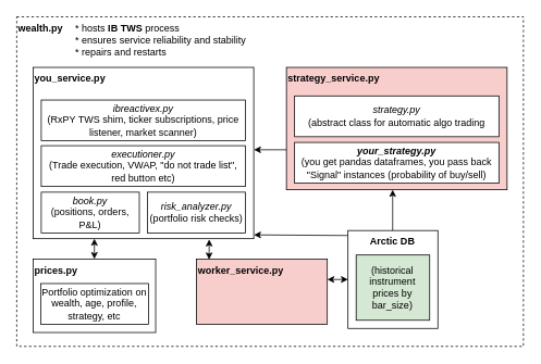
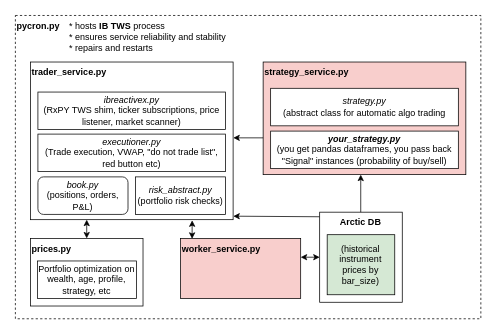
  <mxCell id="0" />
  <mxCell id="1" parent="0" />
- <mxCell id="2" value="&lt;b&gt;wealth.py&lt;/b&gt;" style="rounded=0;whiteSpace=wrap;html=1;align=left;verticalAlign=top;strokeColor=default;dashed=1;" vertex="1" parent="1"><mxGeometry x="20" y="20" width="620" height="404" as="geometry" /></mxCell>
+ <mxCell id="2" value="&lt;b&gt;pycron.py&lt;/b&gt;" style="rounded=0;whiteSpace=wrap;html=1;align=left;verticalAlign=top;strokeColor=default;dashed=1;" vertex="1" parent="1"><mxGeometry x="20" y="20" width="620" height="404" as="geometry" /></mxCell>
  <mxCell id="3" value="" style="endArrow=classic;startArrow=classic;html=1;rounded=0;exitX=1;exitY=0.5;exitDx=0;exitDy=0;entryX=-0.003;entryY=0.403;entryDx=0;entryDy=0;entryPerimeter=0;" edge="1" parent="1"><mxGeometry width="50" height="50" relative="1" as="geometry"><mxPoint x="190" y="134" as="sourcePoint" /><mxPoint x="229.19" y="133.63" as="targetPoint" /></mxGeometry></mxCell>
  <mxCell id="4" value="&lt;div align=&quot;left&quot;&gt;* hosts &lt;b&gt;IB TWS&lt;/b&gt; process&lt;br&gt;&lt;/div&gt;&lt;div align=&quot;left&quot;&gt;* ensures service reliability and stability&lt;/div&gt;&lt;div align=&quot;left&quot;&gt;* repairs and restarts&lt;br&gt;&lt;/div&gt;" style="rounded=0;whiteSpace=wrap;html=1;align=left;dashed=1;dashPattern=1 4;strokeColor=none;" vertex="1" parent="1"><mxGeometry x="90" y="24" width="325.31" height="50" as="geometry" /></mxCell>
  <mxCell id="5" value="" style="group" vertex="1" connectable="0" parent="1"><mxGeometry x="40" y="82" width="580" height="330" as="geometry" /></mxCell>
  <mxCell id="6" value="" style="group" vertex="1" connectable="0" parent="5"><mxGeometry x="200" y="235" width="160" height="80" as="geometry" /></mxCell>
  <mxCell id="7" value="&lt;div&gt;&lt;b&gt;worker_service.py&lt;/b&gt;&lt;/div&gt;&lt;div&gt;&lt;br&gt;&lt;/div&gt;&lt;div&gt;&lt;br&gt;&lt;/div&gt;&lt;div&gt;&lt;br&gt;&lt;/div&gt;" style="rounded=0;whiteSpace=wrap;html=1;align=left;verticalAlign=top;fillColor=#f8cecc;" vertex="1" parent="6"><mxGeometry width="160" height="80" as="geometry" /></mxCell>
  <mxCell id="8" value="" style="group" vertex="1" connectable="0" parent="5"><mxGeometry x="375.31" y="210" width="120" height="120" as="geometry" /></mxCell>
  <mxCell id="9" value="" style="group" vertex="1" connectable="0" parent="8"><mxGeometry x="10" y="-10" width="110" height="120" as="geometry" /></mxCell>
  <mxCell id="10" value="&lt;b&gt;Arctic DB&lt;/b&gt;" style="rounded=0;whiteSpace=wrap;html=1;horizontal=1;verticalAlign=top;" vertex="1" parent="9"><mxGeometry width="110" height="120" as="geometry" /></mxCell>
  <mxCell id="11" value="(historical instrument prices by bar_size)" style="rounded=0;whiteSpace=wrap;html=1;fillColor=#d5e8d4;" vertex="1" parent="9"><mxGeometry x="10" y="30" width="90" height="80" as="geometry" /></mxCell>
  <mxCell id="12" value="" style="group" vertex="1" connectable="0" parent="5"><mxGeometry y="235" width="150" height="90" as="geometry" /></mxCell>
  <mxCell id="13" value="&lt;b&gt;prices.py&lt;/b&gt;" style="rounded=0;whiteSpace=wrap;html=1;align=left;verticalAlign=top;" vertex="1" parent="12"><mxGeometry width="150" height="90" as="geometry" /></mxCell>
  <mxCell id="14" value="Portfolio optimization on wealth, age, profile, strategy, etc" style="rounded=0;whiteSpace=wrap;html=1;" vertex="1" parent="12"><mxGeometry x="9.379" y="30" width="131.806" height="50" as="geometry" /></mxCell>
  <mxCell id="15" value="" style="group" vertex="1" connectable="0" parent="5"><mxGeometry width="270" height="210" as="geometry" /></mxCell>
- <mxCell id="16" value="&lt;div&gt;&lt;b&gt;you_service.py&lt;/b&gt;&lt;/div&gt;&lt;div&gt;&lt;b&gt;&lt;br&gt;&lt;/b&gt;&lt;/div&gt;" style="rounded=0;whiteSpace=wrap;html=1;align=left;verticalAlign=top;" vertex="1" parent="15"><mxGeometry width="270" height="210" as="geometry" /></mxCell>
+ <mxCell id="16" value="&lt;div&gt;&lt;b&gt;trader_service.py&lt;/b&gt;&lt;/div&gt;&lt;div&gt;&lt;b&gt;&lt;br&gt;&lt;/b&gt;&lt;/div&gt;" style="rounded=0;whiteSpace=wrap;html=1;align=left;verticalAlign=top;" vertex="1" parent="15"><mxGeometry width="270" height="210" as="geometry" /></mxCell>
  <mxCell id="17" value="&lt;div&gt;&lt;i&gt;executioner.py&lt;/i&gt;&lt;/div&gt;&lt;div&gt;(Trade execution, VWAP, &quot;do not trade list&quot;, red button etc)&lt;br&gt;&lt;/div&gt;" style="rounded=0;whiteSpace=wrap;html=1;" vertex="1" parent="15"><mxGeometry x="10" y="96" width="250" height="50" as="geometry" /></mxCell>
- <mxCell id="18" value="&lt;div&gt;&lt;i&gt;book.py&lt;/i&gt;&lt;/div&gt;&lt;div&gt;(positions, orders, P&amp;amp;L)&lt;br&gt;&lt;/div&gt;" style="rounded=0;whiteSpace=wrap;html=1;" vertex="1" parent="15"><mxGeometry x="10" y="153" width="120" height="50" as="geometry" /></mxCell>
- <mxCell id="19" value="&lt;div&gt;&lt;i&gt;risk_analyzer.py&lt;/i&gt;&lt;/div&gt;&lt;div&gt;(portfolio risk checks)&lt;br&gt;&lt;/div&gt;" style="rounded=0;whiteSpace=wrap;html=1;" vertex="1" parent="15"><mxGeometry x="140" y="153" width="120" height="50" as="geometry" /></mxCell>
+ <mxCell id="18" value="&lt;div&gt;&lt;i&gt;book.py&lt;/i&gt;&lt;/div&gt;&lt;div&gt;(positions, orders, P&amp;amp;L)&lt;br&gt;&lt;/div&gt;" style="whiteSpace=wrap;html=1;rounded=1;" vertex="1" parent="15"><mxGeometry x="10" y="153" width="120" height="50" as="geometry" /></mxCell>
+ <mxCell id="19" value="&lt;div&gt;&lt;i&gt;risk_abstract.py&lt;/i&gt;&lt;/div&gt;&lt;div&gt;(portfolio risk checks)&lt;br&gt;&lt;/div&gt;" style="rounded=0;whiteSpace=wrap;html=1;" vertex="1" parent="15"><mxGeometry x="140" y="153" width="120" height="50" as="geometry" /></mxCell>
  <mxCell id="20" value="&lt;div&gt;&lt;i&gt;ibreactivex.py&lt;/i&gt;&lt;/div&gt;&lt;div&gt;(RxPY TWS shim, ticker subscriptions, price listener, market scanner)&lt;br&gt;&lt;/div&gt;" style="rounded=0;whiteSpace=wrap;html=1;" vertex="1" parent="15"><mxGeometry x="10" y="40" width="250" height="50" as="geometry" /></mxCell>
  <mxCell id="21" value="" style="group" vertex="1" connectable="0" parent="5"><mxGeometry x="310" width="270" height="150" as="geometry" /></mxCell>
  <mxCell id="22" value="&lt;div&gt;&lt;b&gt;strategy_service.py&lt;/b&gt;&lt;/div&gt;&lt;div&gt;&lt;br&gt;&lt;/div&gt;&lt;div&gt;&lt;br&gt;&lt;/div&gt;" style="rounded=0;whiteSpace=wrap;html=1;align=left;verticalAlign=top;fillColor=#f8cecc;" vertex="1" parent="21"><mxGeometry width="270" height="150" as="geometry" /></mxCell>
  <mxCell id="23" value="&lt;div&gt;&lt;i&gt;strategy.py&lt;/i&gt;&lt;/div&gt;&lt;div&gt;(abstract class for automatic algo trading&lt;br&gt;&lt;/div&gt;" style="rounded=0;whiteSpace=wrap;html=1;" vertex="1" parent="21"><mxGeometry x="10" y="35" width="250" height="50" as="geometry" /></mxCell>
  <mxCell id="24" value="&lt;div&gt;&lt;i&gt;&lt;b&gt;your_strategy.py&lt;/b&gt;&lt;/i&gt;&lt;/div&gt;&lt;div&gt;(you get pandas dataframes, you pass back &quot;Signal&quot; instances (probability of buy/sell)&lt;br&gt;&lt;/div&gt;" style="rounded=0;whiteSpace=wrap;html=1;" vertex="1" parent="21"><mxGeometry x="10" y="92" width="250" height="50" as="geometry" /></mxCell>
  <mxCell id="25" value="" style="endArrow=classic;html=1;rounded=0;entryX=1.001;entryY=0.481;entryDx=0;entryDy=0;entryPerimeter=0;" edge="1" parent="5" target="16"><mxGeometry width="50" height="50" relative="1" as="geometry"><mxPoint x="310" y="101" as="sourcePoint" /><mxPoint x="360" y="130" as="targetPoint" /></mxGeometry></mxCell>
  <mxCell id="26" value="" style="endArrow=classic;html=1;rounded=0;" edge="1" parent="5"><mxGeometry width="50" height="50" relative="1" as="geometry"><mxPoint x="440" y="200" as="sourcePoint" /><mxPoint x="440" y="150" as="targetPoint" /></mxGeometry></mxCell>
  <mxCell id="27" value="" style="endArrow=classic;startArrow=classic;html=1;rounded=0;entryX=0;entryY=0.5;entryDx=0;entryDy=0;" edge="1" parent="5" target="10"><mxGeometry width="50" height="50" relative="1" as="geometry"><mxPoint x="360" y="260" as="sourcePoint" /><mxPoint x="360" y="130" as="targetPoint" /></mxGeometry></mxCell>
  <mxCell id="28" value="" style="endArrow=classic;startArrow=classic;html=1;rounded=0;exitX=0.25;exitY=0;exitDx=0;exitDy=0;" edge="1" parent="5"><mxGeometry width="50" height="50" relative="1" as="geometry"><mxPoint x="75" y="235" as="sourcePoint" /><mxPoint x="75" y="210" as="targetPoint" /></mxGeometry></mxCell>
  <mxCell id="29" value="" style="endArrow=classic;html=1;rounded=0;entryX=1.001;entryY=0.954;entryDx=0;entryDy=0;entryPerimeter=0;exitX=-0.002;exitY=0.051;exitDx=0;exitDy=0;exitPerimeter=0;" edge="1" parent="5" source="10"><mxGeometry width="50" height="50" relative="1" as="geometry"><mxPoint x="383" y="205" as="sourcePoint" /><mxPoint x="270.27" y="205.34" as="targetPoint" /></mxGeometry></mxCell>
  <mxCell id="30" value="" style="endArrow=classic;startArrow=classic;html=1;rounded=0;exitX=0.096;exitY=0.018;exitDx=0;exitDy=0;entryX=0.798;entryY=1.009;entryDx=0;entryDy=0;exitPerimeter=0;entryPerimeter=0;" edge="1" parent="5"><mxGeometry width="50" height="50" relative="1" as="geometry"><mxPoint x="215.36" y="235.44" as="sourcePoint" /><mxPoint x="215.46" y="210.89" as="targetPoint" /></mxGeometry></mxCell>
